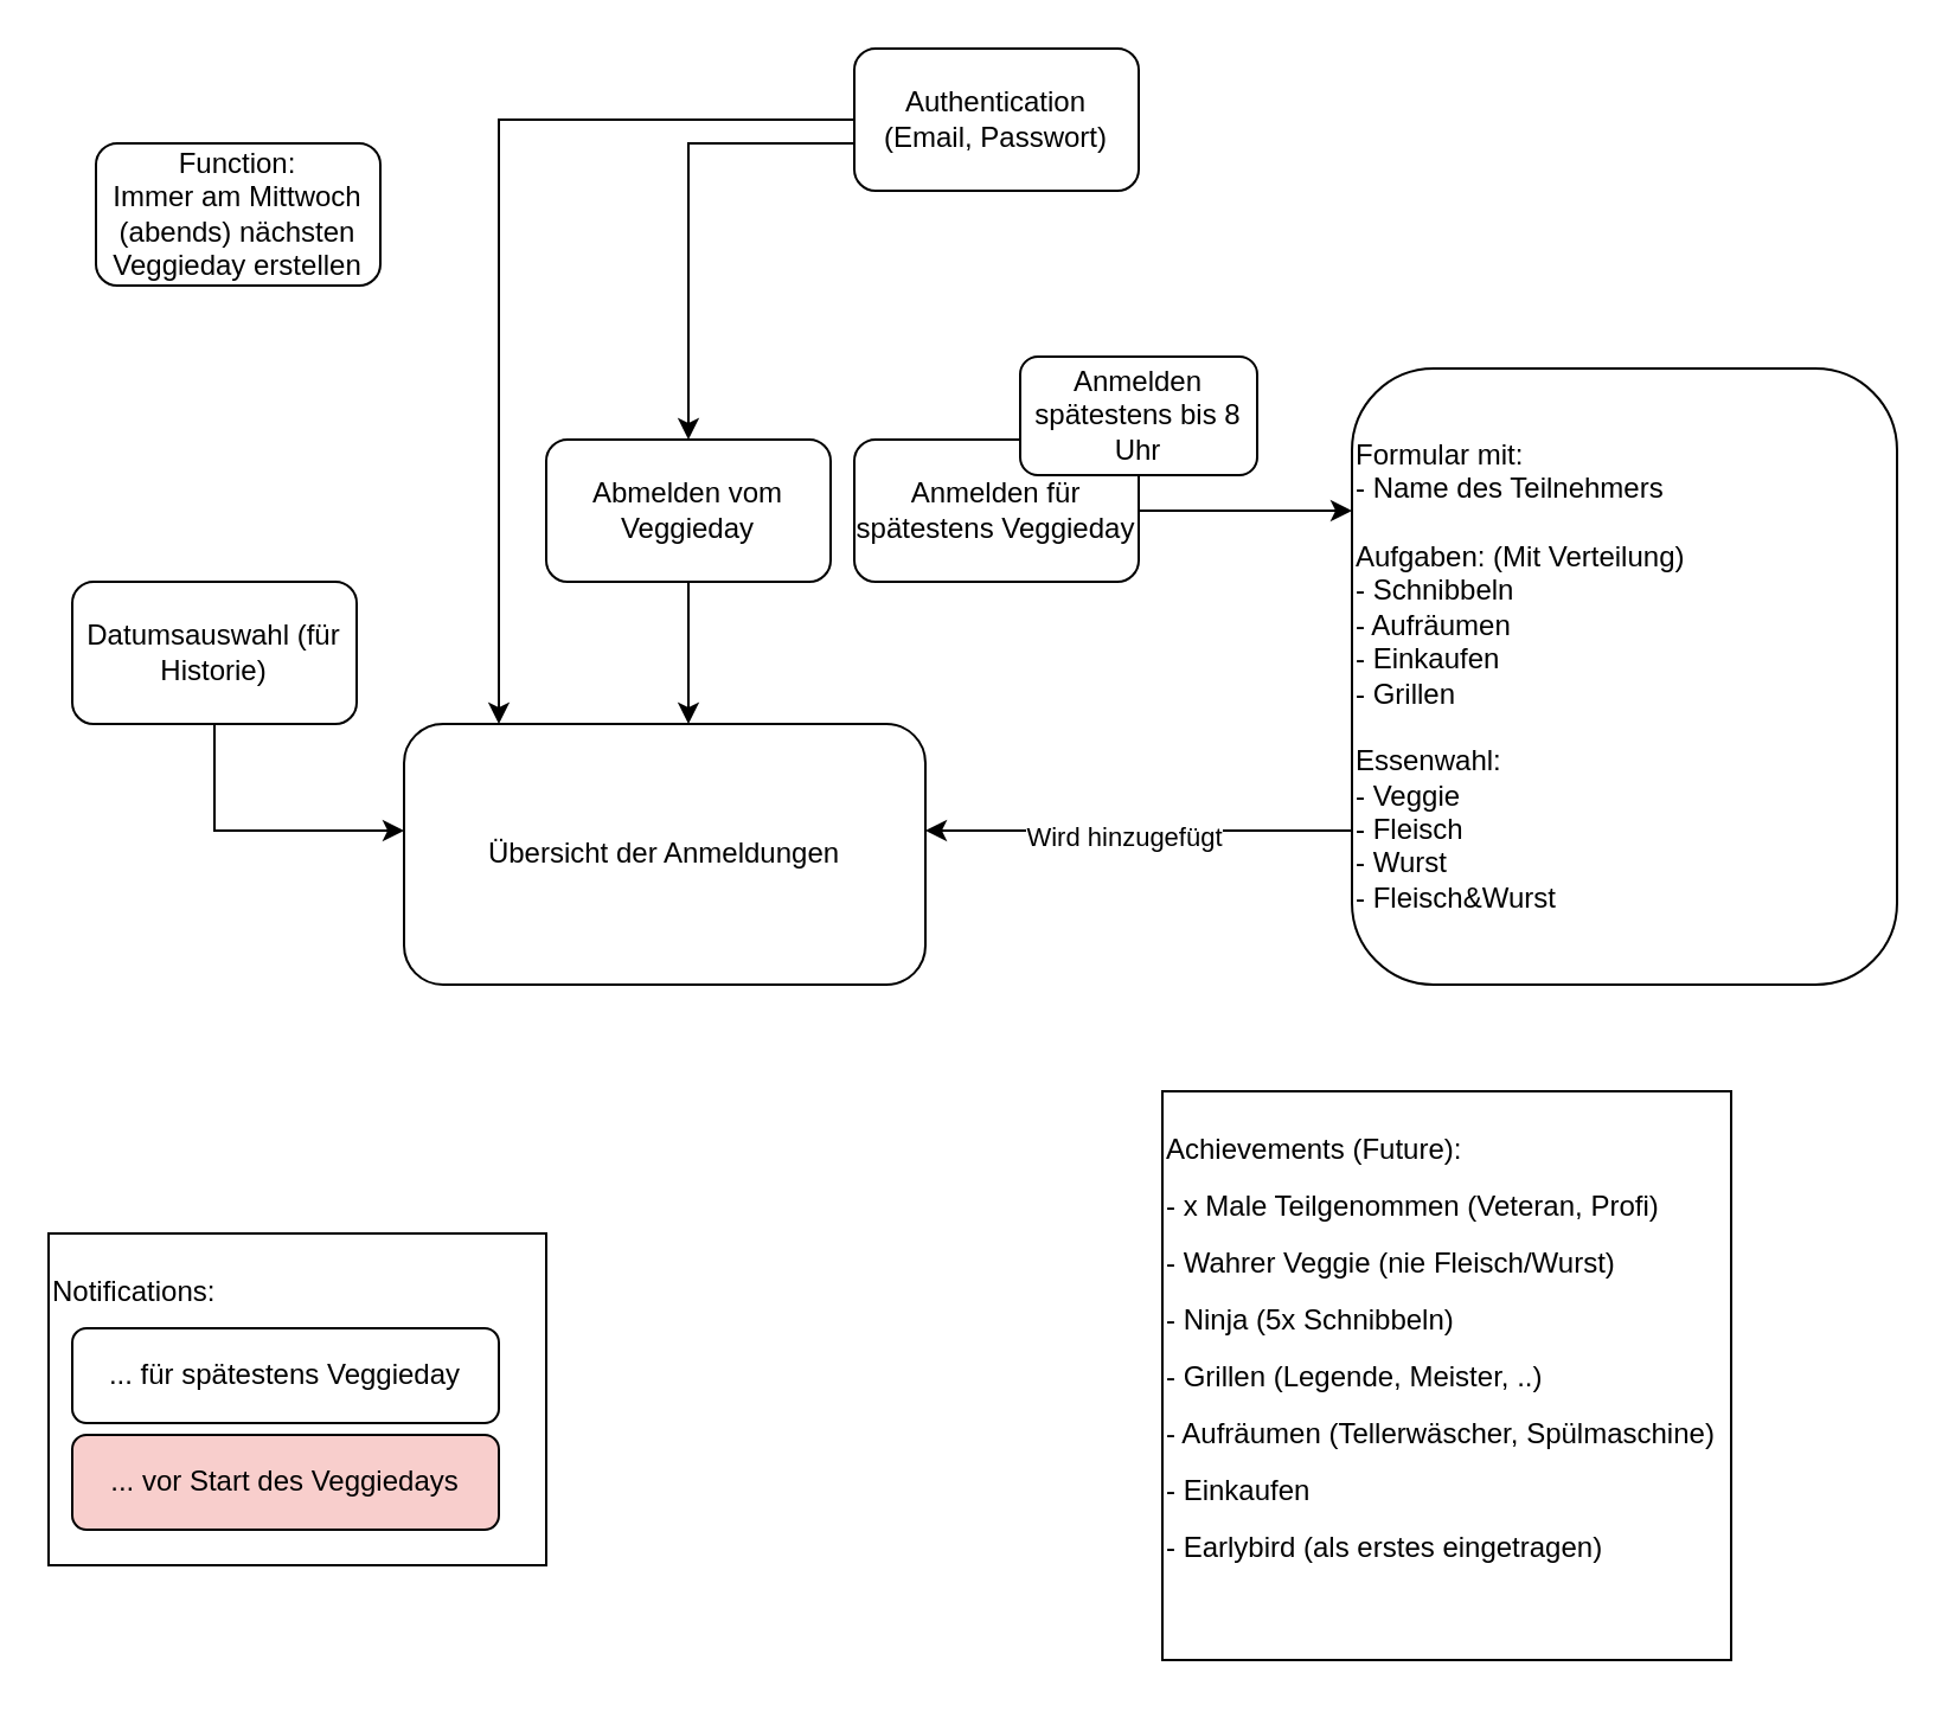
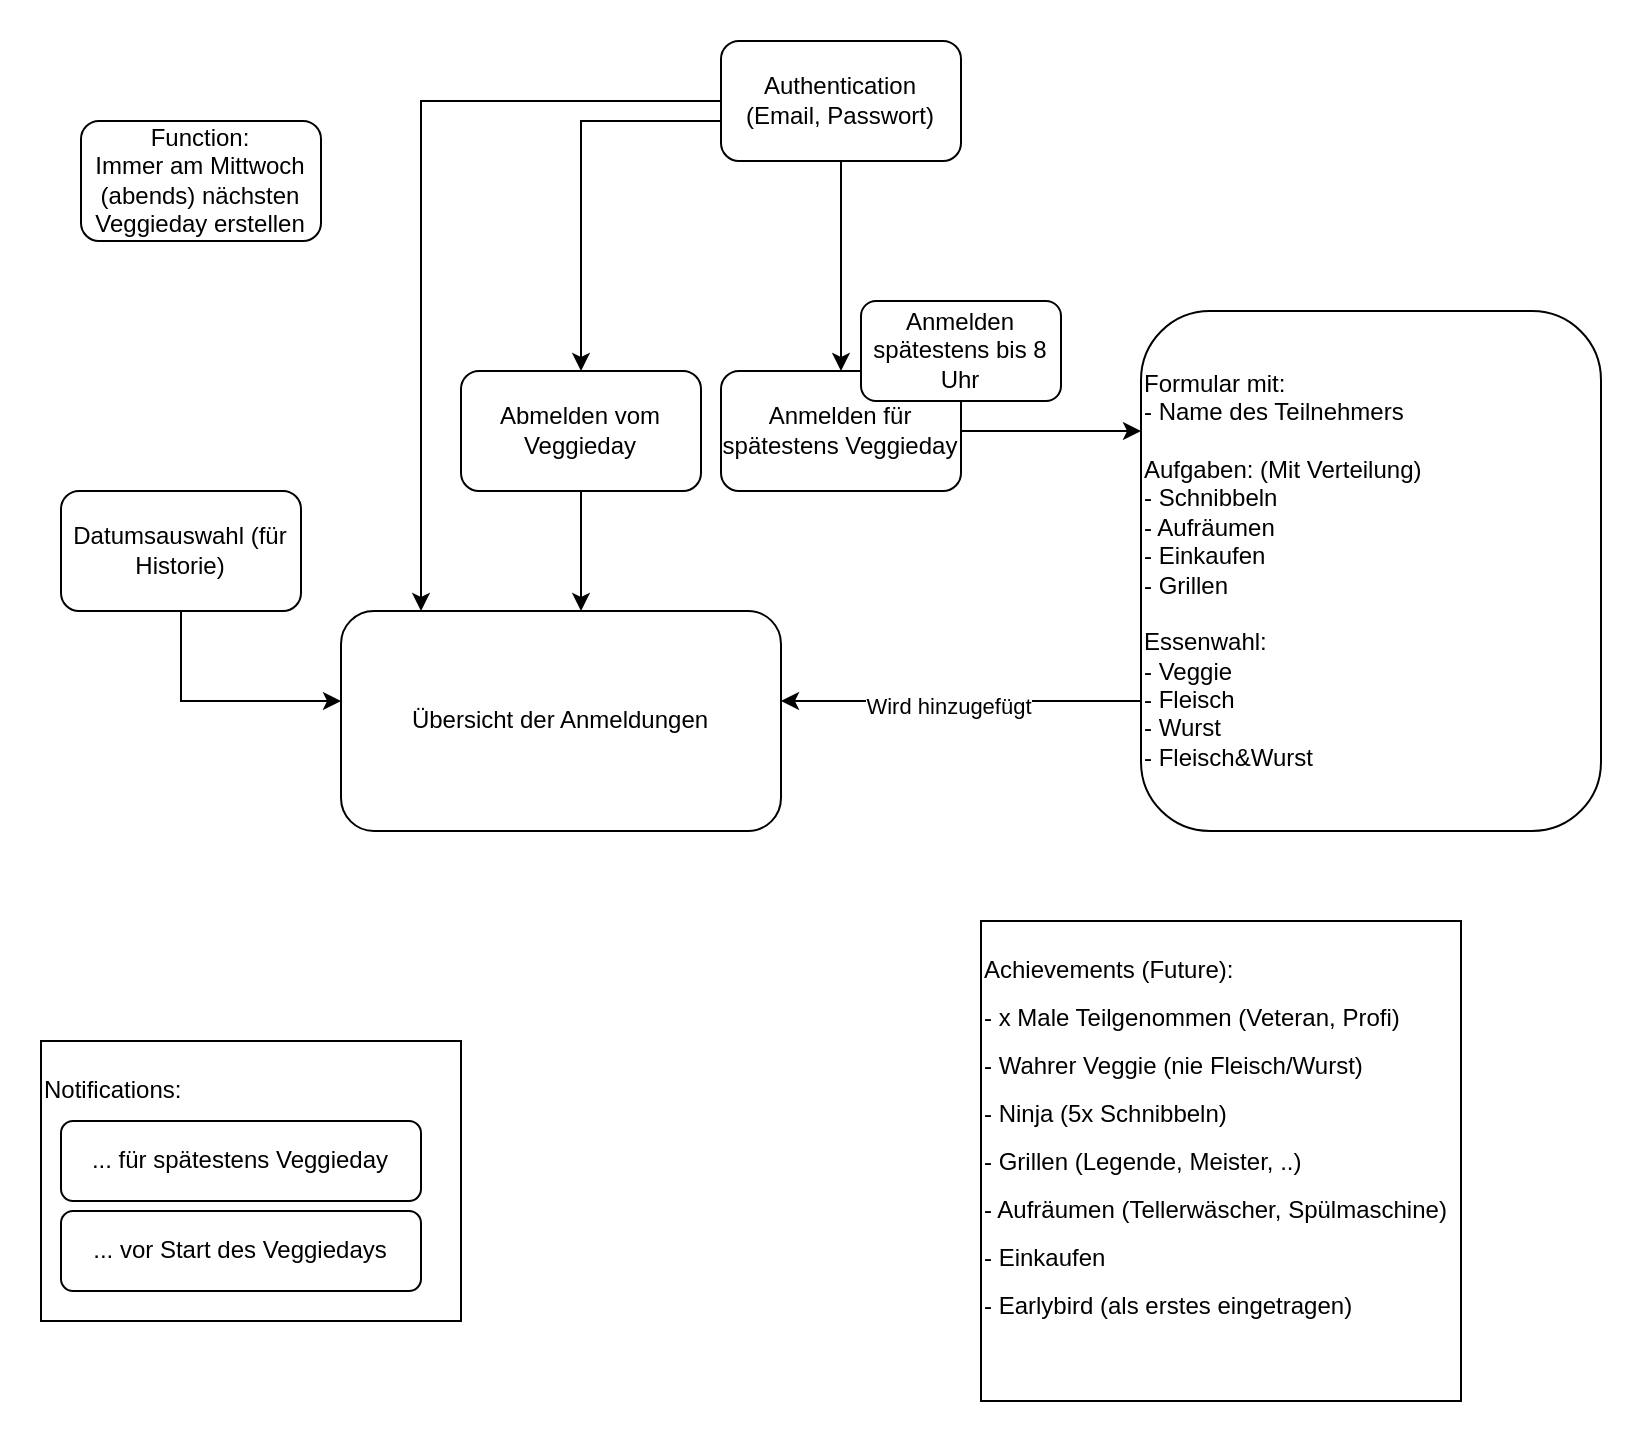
  <mxCell id="0" />
  <mxCell id="1" parent="0" />
  <mxCell id="2" value="&lt;p style=&quot;line-height: 1;&quot;&gt;Notifications:&lt;/p&gt;" style="rounded=0;whiteSpace=wrap;html=1;align=left;verticalAlign=top;" vertex="1" parent="1"><mxGeometry x="20" y="520" width="210" height="140" as="geometry" /></mxCell>
+ <mxCell id="3" style="edgeStyle=orthogonalEdgeStyle;rounded=0;orthogonalLoop=1;jettySize=auto;html=1;" edge="1" parent="1" source="5" target="9"><mxGeometry relative="1" as="geometry" /></mxCell>
  <mxCell id="4" style="edgeStyle=orthogonalEdgeStyle;rounded=0;orthogonalLoop=1;jettySize=auto;html=1;" edge="1" parent="1" source="5" target="20"><mxGeometry relative="1" as="geometry"><Array as="points"><mxPoint x="290" y="60" /></Array></mxGeometry></mxCell>
  <mxCell id="5" value="Authentication&lt;br&gt;(Email, Passwort)" style="rounded=1;whiteSpace=wrap;html=1;" vertex="1" parent="1"><mxGeometry x="360" y="20" width="120" height="60" as="geometry" /></mxCell>
  <mxCell id="6" value="Übersicht der Anmeldungen" style="rounded=1;whiteSpace=wrap;html=1;" vertex="1" parent="1"><mxGeometry x="170" y="305" width="220" height="110" as="geometry" /></mxCell>
  <mxCell id="7" style="edgeStyle=orthogonalEdgeStyle;rounded=0;orthogonalLoop=1;jettySize=auto;html=1;" edge="1" parent="1" source="9" target="12"><mxGeometry relative="1" as="geometry"><Array as="points"><mxPoint x="520" y="215" /><mxPoint x="520" y="215" /></Array></mxGeometry></mxCell>
  <mxCell id="8" style="edgeStyle=orthogonalEdgeStyle;rounded=0;orthogonalLoop=1;jettySize=auto;html=1;" edge="1" parent="1" source="5" target="6"><mxGeometry relative="1" as="geometry"><Array as="points"><mxPoint x="210" y="50" /></Array></mxGeometry></mxCell>
  <mxCell id="9" value="Anmelden für spätestens Veggieday" style="rounded=1;whiteSpace=wrap;html=1;" vertex="1" parent="1"><mxGeometry x="360" y="185" width="120" height="60" as="geometry" /></mxCell>
  <mxCell id="10" style="edgeStyle=orthogonalEdgeStyle;rounded=0;orthogonalLoop=1;jettySize=auto;html=1;" edge="1" parent="1" source="12" target="6"><mxGeometry relative="1" as="geometry"><Array as="points"><mxPoint x="470" y="350" /><mxPoint x="470" y="350" /></Array></mxGeometry></mxCell>
  <mxCell id="11" value="Wird hinzugefügt" style="edgeLabel;html=1;align=center;verticalAlign=middle;resizable=0;points=[];" vertex="1" connectable="0" parent="10"><mxGeometry x="0.073" y="2" relative="1" as="geometry"><mxPoint as="offset" /></mxGeometry></mxCell>
  <mxCell id="12" value="&lt;div style=&quot;&quot;&gt;&lt;span style=&quot;background-color: initial;&quot;&gt;Formular mit:&lt;/span&gt;&lt;/div&gt;&lt;div style=&quot;&quot;&gt;&lt;span style=&quot;background-color: initial;&quot;&gt;- Name des Teilnehmers&lt;/span&gt;&lt;/div&gt;&lt;div style=&quot;&quot;&gt;&lt;span style=&quot;background-color: initial;&quot;&gt;&lt;br&gt;&lt;/span&gt;&lt;/div&gt;&lt;div style=&quot;&quot;&gt;&lt;span style=&quot;background-color: initial;&quot;&gt;Aufgaben: (Mit Verteilung)&lt;/span&gt;&lt;/div&gt;&lt;div style=&quot;&quot;&gt;&lt;span style=&quot;background-color: initial;&quot;&gt;- Schnibbeln&lt;/span&gt;&lt;/div&gt;&lt;div style=&quot;&quot;&gt;&lt;span style=&quot;background-color: initial;&quot;&gt;- Aufräumen&lt;/span&gt;&lt;/div&gt;&lt;div style=&quot;&quot;&gt;&lt;span style=&quot;background-color: initial;&quot;&gt;- Einkaufen&lt;/span&gt;&lt;/div&gt;&lt;div style=&quot;&quot;&gt;&lt;span style=&quot;background-color: initial;&quot;&gt;- Grillen&lt;/span&gt;&lt;/div&gt;&lt;div style=&quot;&quot;&gt;&lt;span style=&quot;background-color: initial;&quot;&gt;&lt;br&gt;&lt;/span&gt;&lt;/div&gt;&lt;div style=&quot;&quot;&gt;&lt;span style=&quot;background-color: initial;&quot;&gt;Essenwahl:&lt;br&gt;&lt;/span&gt;- Veggie&lt;/div&gt;&lt;div style=&quot;&quot;&gt;&lt;span style=&quot;background-color: initial;&quot;&gt;-&amp;nbsp;&lt;/span&gt;&lt;span style=&quot;background-color: initial;&quot;&gt;Fleisch&lt;/span&gt;&lt;/div&gt;&lt;div style=&quot;&quot;&gt;&lt;span style=&quot;background-color: initial;&quot;&gt;- Wurst&lt;/span&gt;&lt;/div&gt;&lt;div style=&quot;&quot;&gt;&lt;div&gt;&lt;span style=&quot;background-color: initial;&quot;&gt;- Fleisch&amp;amp;Wurst&lt;/span&gt;&lt;/div&gt;&lt;/div&gt;" style="rounded=1;whiteSpace=wrap;html=1;align=left;" vertex="1" parent="1"><mxGeometry x="570" y="155" width="230" height="260" as="geometry" /></mxCell>
  <mxCell id="13" value="Function:&lt;br&gt;Immer am Mittwoch (abends) nächsten Veggieday erstellen" style="rounded=1;whiteSpace=wrap;html=1;" vertex="1" parent="1"><mxGeometry x="40" y="60" width="120" height="60" as="geometry" /></mxCell>
  <mxCell id="14" style="edgeStyle=orthogonalEdgeStyle;rounded=0;orthogonalLoop=1;jettySize=auto;html=1;" edge="1" parent="1" source="15" target="6"><mxGeometry relative="1" as="geometry"><Array as="points"><mxPoint x="190" y="350" /></Array></mxGeometry></mxCell>
  <mxCell id="15" value="Datumsauswahl (für Historie)" style="rounded=1;whiteSpace=wrap;html=1;" vertex="1" parent="1"><mxGeometry x="30" y="245" width="120" height="60" as="geometry" /></mxCell>
  <mxCell id="16" value="... für spätestens Veggieday" style="rounded=1;whiteSpace=wrap;html=1;" vertex="1" parent="1"><mxGeometry x="30" y="560" width="180" height="40" as="geometry" /></mxCell>
- <mxCell id="17" value="... vor Start des Veggiedays" style="rounded=1;whiteSpace=wrap;html=1;fillColor=#f8cecc;" vertex="1" parent="1"><mxGeometry x="30" y="605" width="180" height="40" as="geometry" /></mxCell>
+ <mxCell id="17" value="... vor Start des Veggiedays" style="rounded=1;whiteSpace=wrap;html=1;" vertex="1" parent="1"><mxGeometry x="30" y="605" width="180" height="40" as="geometry" /></mxCell>
  <mxCell id="18" value="Anmelden spätestens bis 8 Uhr" style="rounded=1;whiteSpace=wrap;html=1;" vertex="1" parent="1"><mxGeometry x="430" y="150" width="100" height="50" as="geometry" /></mxCell>
  <mxCell id="19" style="edgeStyle=orthogonalEdgeStyle;rounded=0;orthogonalLoop=1;jettySize=auto;html=1;" edge="1" parent="1" source="20" target="6"><mxGeometry relative="1" as="geometry"><Array as="points"><mxPoint x="290" y="280" /><mxPoint x="290" y="280" /></Array></mxGeometry></mxCell>
  <mxCell id="20" value="Abmelden vom Veggieday" style="rounded=1;whiteSpace=wrap;html=1;" vertex="1" parent="1"><mxGeometry x="230" y="185" width="120" height="60" as="geometry" /></mxCell>
  <mxCell id="21" value="&lt;p style=&quot;line-height: 1;&quot;&gt;Achievements (Future):&lt;/p&gt;&lt;p style=&quot;line-height: 1;&quot;&gt;- x Male Teilgenommen (Veteran, Profi)&lt;/p&gt;&lt;p style=&quot;line-height: 1;&quot;&gt;- Wahrer Veggie (nie Fleisch/Wurst)&lt;/p&gt;&lt;p style=&quot;line-height: 1;&quot;&gt;- Ninja (5x Schnibbeln)&lt;/p&gt;&lt;p style=&quot;line-height: 1;&quot;&gt;- Grillen (Legende, Meister, ..)&lt;/p&gt;&lt;p style=&quot;line-height: 1;&quot;&gt;- Aufräumen (Tellerwäscher, Spülmaschine)&lt;/p&gt;&lt;p style=&quot;line-height: 1;&quot;&gt;- Einkaufen&lt;/p&gt;&lt;p style=&quot;line-height: 1;&quot;&gt;- Earlybird (als erstes eingetragen)&lt;/p&gt;" style="rounded=0;whiteSpace=wrap;html=1;align=left;verticalAlign=top;" vertex="1" parent="1"><mxGeometry x="490" y="460" width="240" height="240" as="geometry" /></mxCell>
